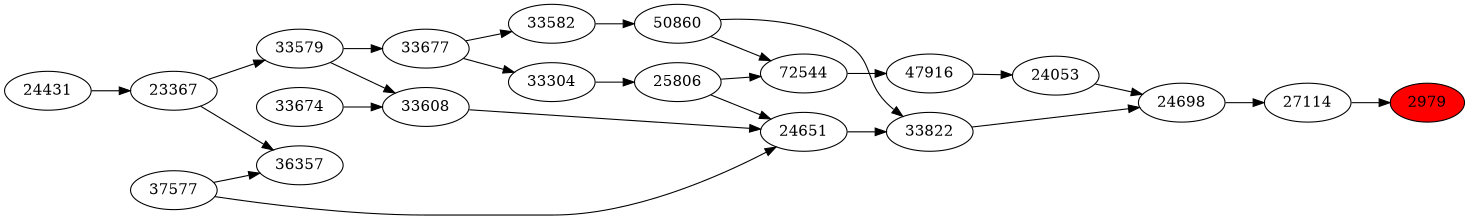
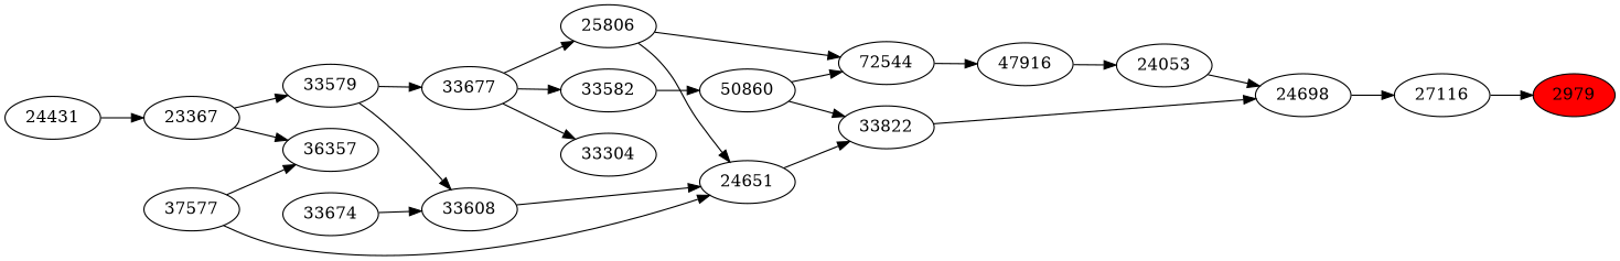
  strict digraph {
    rankdir=LR
    n1 [fillcolor=red label=2979 style=filled]
-   n2 [label=27114]
+   n2 [label=27116]
    n3 [label=24698]
    n4 [label=24053]
    n5 [label=33822]
    n6 [label=47916]
    n7 [label=24651]
    n8 [label=50860]
    n9 [label=72544]
    n10 [label=25806]
    n11 [label=33608]
    n12 [label=37577]
    n13 [label=36357]
    n14 [label=33582]
    n15 [label=33304]
    n16 [label=33674]
    n17 [label=33677]
    n18 [label=33579]
    n19 [label=23367]
    n20 [label=24431]
    n2 -> n1
    n3 -> n2
    n4 -> n3
    n5 -> n3
    n6 -> n4
    n7 -> n5
    n8 -> n5
    n8 -> n9
    n9 -> n6
    n10 -> n7
    n10 -> n9
    n11 -> n7
    n12 -> n7
    n12 -> n13
    n14 -> n8
-   n15 -> n10
+   n17 -> n10
    n16 -> n11
    n17 -> n14
    n17 -> n15
    n18 -> n11
    n18 -> n17
    n19 -> n13
    n19 -> n18
    n20 -> n19
  }
